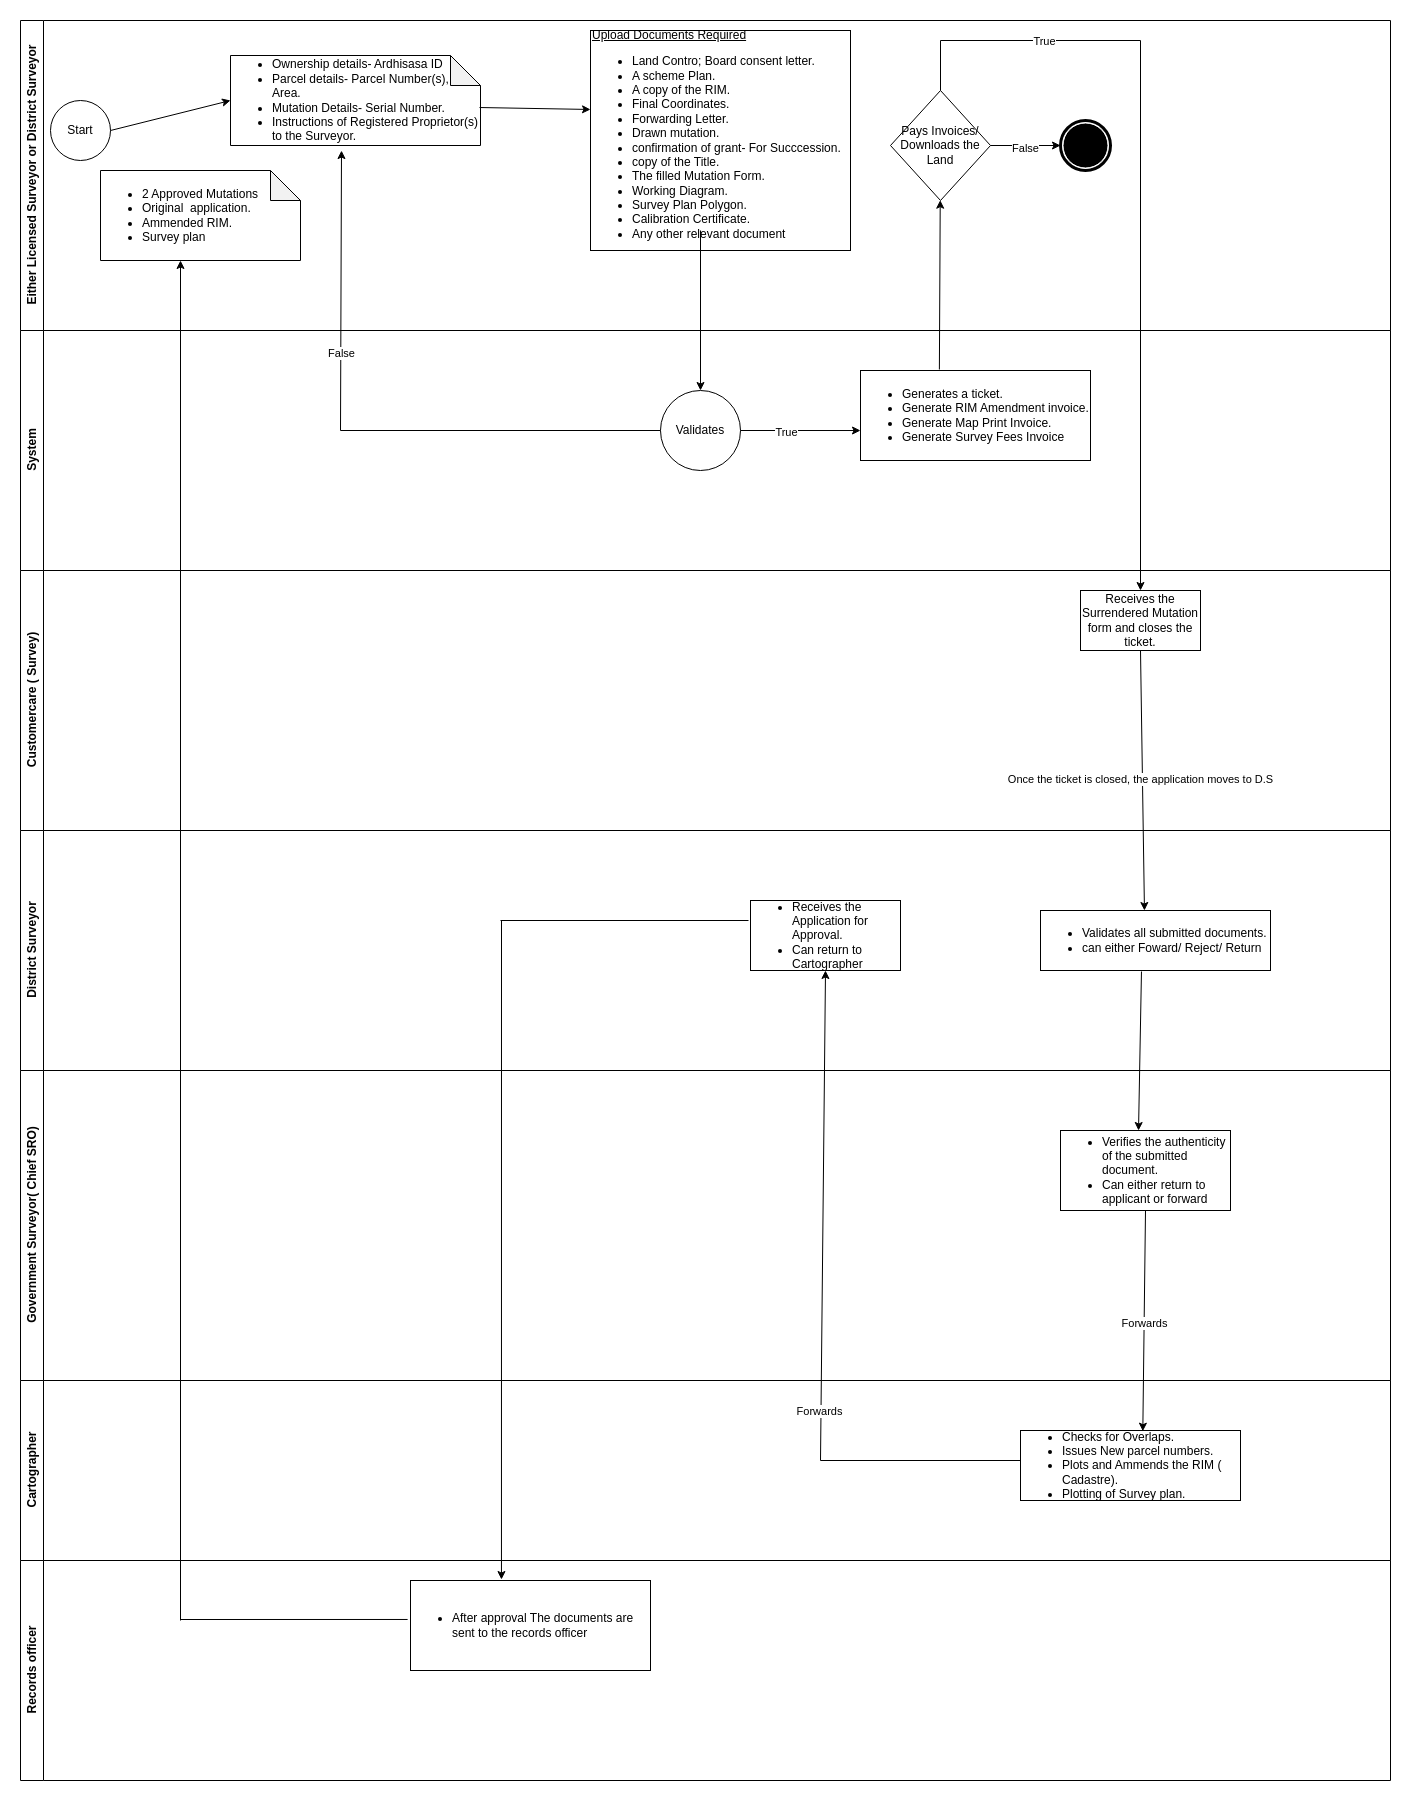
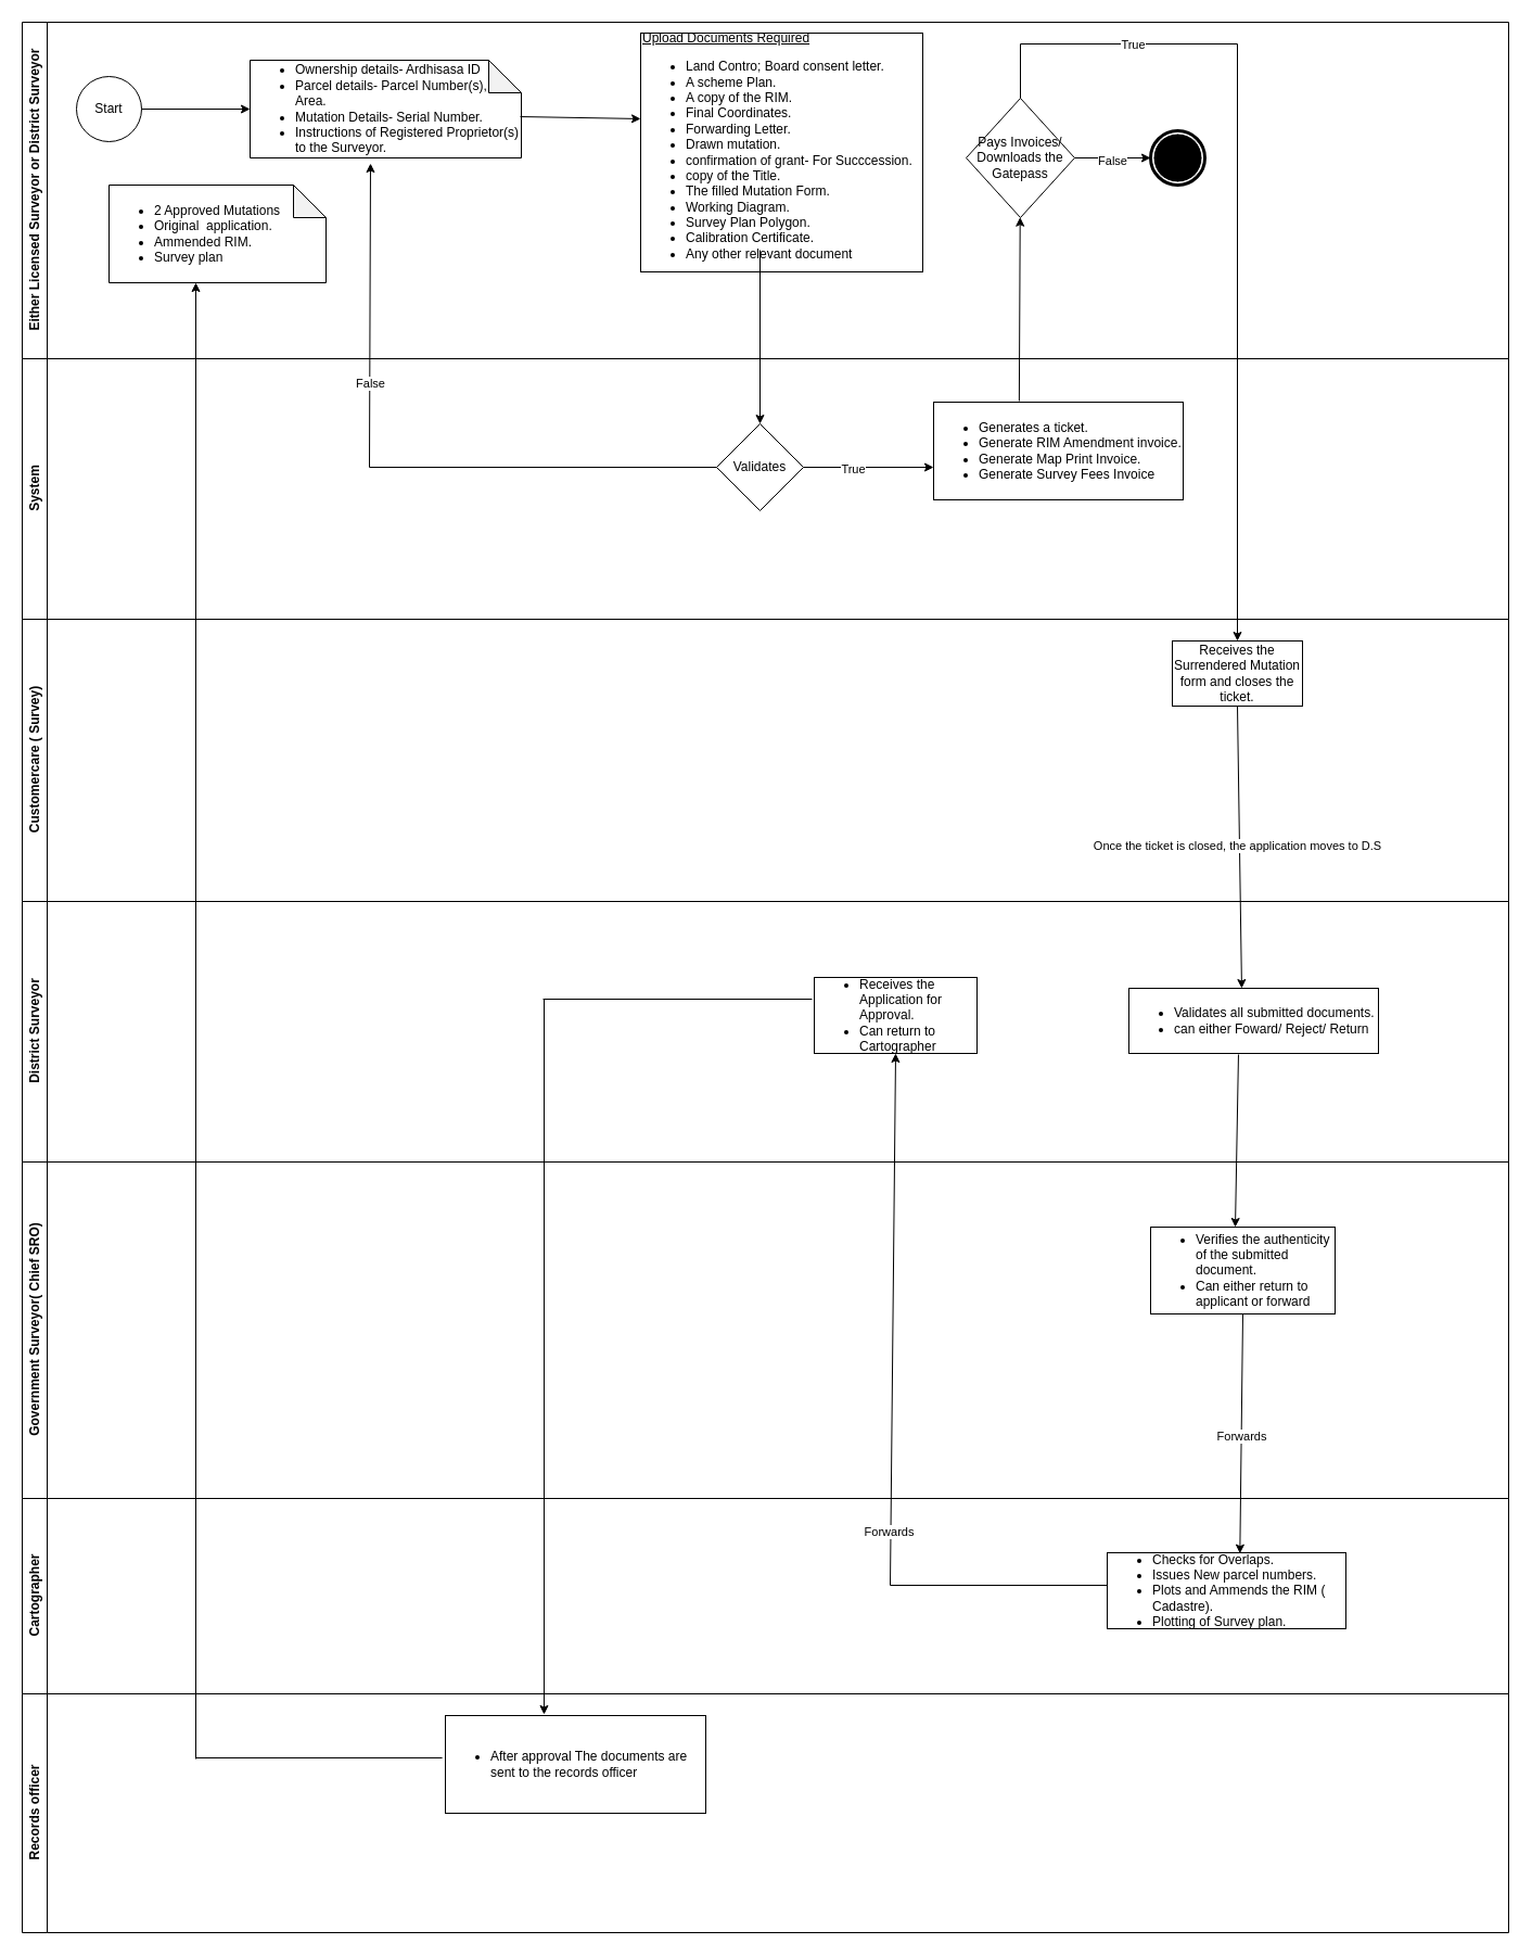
  <mxCell id="0" />
  <mxCell id="1" parent="0" />
  <mxCell id="2" value="Either Licensed Surveyor or District Surveyor" style="swimlane;horizontal=0;whiteSpace=wrap;html=1;" parent="1" vertex="1"><mxGeometry x="20" y="20" width="1370" height="310" as="geometry" /></mxCell>
- <mxCell id="3" value="Start" style="ellipse;whiteSpace=wrap;html=1;aspect=fixed;" parent="2" vertex="1"><mxGeometry x="30" y="80" width="60" height="60" as="geometry" /></mxCell>
+ <mxCell id="3" value="Start" style="ellipse;whiteSpace=wrap;html=1;aspect=fixed;" parent="2" vertex="1"><mxGeometry x="50" y="50" width="60" height="60" as="geometry" /></mxCell>
  <mxCell id="4" value="&lt;ul&gt;&lt;li&gt;Ownership details- Ardhisasa ID&lt;/li&gt;&lt;li&gt;Parcel details- Parcel Number(s), Area.&lt;/li&gt;&lt;li&gt;Mutation Details- Serial Number.&lt;/li&gt;&lt;li&gt;Instructions of Registered Proprietor(s) to the Surveyor.&lt;/li&gt;&lt;/ul&gt;" style="shape=note;whiteSpace=wrap;html=1;backgroundOutline=1;darkOpacity=0.05;align=left;" parent="2" vertex="1"><mxGeometry x="210" y="35" width="250" height="90" as="geometry" /></mxCell>
  <mxCell id="5" value="&lt;div&gt;&lt;u&gt;Upload Documents Required&lt;/u&gt;&lt;/div&gt;&lt;div&gt;&lt;ul&gt;&lt;li&gt;Land Contro; Board consent letter.&lt;/li&gt;&lt;li&gt;A scheme Plan.&lt;/li&gt;&lt;li&gt;A copy of the RIM.&lt;/li&gt;&lt;li&gt;Final Coordinates.&lt;/li&gt;&lt;li&gt;Forwarding Letter.&lt;/li&gt;&lt;li&gt;Drawn mutation.&lt;/li&gt;&lt;li&gt;confirmation of grant- For Succcession.&lt;/li&gt;&lt;li&gt;copy of the Title.&lt;/li&gt;&lt;li&gt;The filled Mutation Form.&lt;/li&gt;&lt;li&gt;Working Diagram.&lt;/li&gt;&lt;li&gt;Survey Plan Polygon.&lt;/li&gt;&lt;li&gt;Calibration Certificate.&lt;/li&gt;&lt;li&gt;Any other relevant document&lt;/li&gt;&lt;/ul&gt;&lt;/div&gt;" style="whiteSpace=wrap;html=1;align=left;" parent="2" vertex="1"><mxGeometry x="570" y="10" width="260" height="220" as="geometry" /></mxCell>
  <mxCell id="6" value="" style="endArrow=classic;html=1;rounded=0;exitX=1;exitY=0.5;exitDx=0;exitDy=0;entryX=0;entryY=0.5;entryDx=0;entryDy=0;entryPerimeter=0;" parent="2" source="3" target="4" edge="1"><mxGeometry width="50" height="50" relative="1" as="geometry"><mxPoint x="640" y="320" as="sourcePoint" /><mxPoint x="690" y="270" as="targetPoint" /></mxGeometry></mxCell>
  <mxCell id="7" value="" style="endArrow=classic;html=1;rounded=0;exitX=0.996;exitY=0.578;exitDx=0;exitDy=0;exitPerimeter=0;entryX=0;entryY=0.359;entryDx=0;entryDy=0;entryPerimeter=0;" parent="2" source="4" target="5" edge="1"><mxGeometry width="50" height="50" relative="1" as="geometry"><mxPoint x="640" y="320" as="sourcePoint" /><mxPoint x="690" y="270" as="targetPoint" /></mxGeometry></mxCell>
- <mxCell id="8" value="Pays Invoices/&lt;br&gt;Downloads the Land" style="rhombus;whiteSpace=wrap;html=1;" parent="2" vertex="1"><mxGeometry x="870" y="70" width="100" height="110" as="geometry" /></mxCell>
+ <mxCell id="8" value="Pays Invoices/&lt;br&gt;Downloads the Gatepass" style="rhombus;whiteSpace=wrap;html=1;" parent="2" vertex="1"><mxGeometry x="870" y="70" width="100" height="110" as="geometry" /></mxCell>
  <mxCell id="9" value="" style="points=[[0.145,0.145,0],[0.5,0,0],[0.855,0.145,0],[1,0.5,0],[0.855,0.855,0],[0.5,1,0],[0.145,0.855,0],[0,0.5,0]];shape=mxgraph.bpmn.event;html=1;verticalLabelPosition=bottom;labelBackgroundColor=#ffffff;verticalAlign=top;align=center;perimeter=ellipsePerimeter;outlineConnect=0;aspect=fixed;outline=end;symbol=terminate;" parent="2" vertex="1"><mxGeometry x="1040" y="100" width="50" height="50" as="geometry" /></mxCell>
  <mxCell id="10" value="" style="endArrow=classic;html=1;rounded=0;exitX=1;exitY=0.5;exitDx=0;exitDy=0;entryX=0;entryY=0.5;entryDx=0;entryDy=0;entryPerimeter=0;" parent="2" source="8" target="9" edge="1"><mxGeometry width="50" height="50" relative="1" as="geometry"><mxPoint x="640" y="320" as="sourcePoint" /><mxPoint x="690" y="270" as="targetPoint" /></mxGeometry></mxCell>
  <mxCell id="11" value="False" style="edgeLabel;html=1;align=center;verticalAlign=middle;resizable=0;points=[];" parent="10" vertex="1" connectable="0"><mxGeometry x="-0.033" y="-2" relative="1" as="geometry"><mxPoint as="offset" /></mxGeometry></mxCell>
  <mxCell id="12" style="edgeStyle=orthogonalEdgeStyle;rounded=0;orthogonalLoop=1;jettySize=auto;html=1;exitX=0.5;exitY=1;exitDx=0;exitDy=0;exitPerimeter=0;" parent="2" source="9" target="9" edge="1"><mxGeometry relative="1" as="geometry" /></mxCell>
  <mxCell id="13" value="&lt;ul&gt;&lt;li&gt;2 Approved Mutations&lt;/li&gt;&lt;li&gt;Original&amp;nbsp; application.&lt;/li&gt;&lt;li&gt;Ammended RIM.&lt;/li&gt;&lt;li&gt;Survey plan&lt;/li&gt;&lt;/ul&gt;" style="shape=note;whiteSpace=wrap;html=1;backgroundOutline=1;darkOpacity=0.05;align=left;" parent="2" vertex="1"><mxGeometry x="80" y="150" width="200" height="90" as="geometry" /></mxCell>
  <mxCell id="14" value="System" style="swimlane;horizontal=0;whiteSpace=wrap;html=1;startSize=23;" parent="1" vertex="1"><mxGeometry x="20" y="330" width="1370" height="240" as="geometry" /></mxCell>
- <mxCell id="15" value="Validates" style="ellipse;whiteSpace=wrap;html=1;" parent="14" vertex="1"><mxGeometry x="640" y="60" width="80" height="80" as="geometry" /></mxCell>
+ <mxCell id="15" value="Validates" style="rhombus;whiteSpace=wrap;html=1;" parent="14" vertex="1"><mxGeometry x="640" y="60" width="80" height="80" as="geometry" /></mxCell>
  <mxCell id="16" value="&lt;ul&gt;&lt;li&gt;Generates a ticket.&lt;/li&gt;&lt;li&gt;Generate RIM Amendment invoice.&lt;/li&gt;&lt;li&gt;Generate Map Print Invoice.&lt;/li&gt;&lt;li&gt;Generate Survey Fees Invoice&lt;/li&gt;&lt;/ul&gt;" style="rounded=0;whiteSpace=wrap;html=1;align=left;" parent="14" vertex="1"><mxGeometry x="840" y="40" width="230" height="90" as="geometry" /></mxCell>
  <mxCell id="17" value="" style="endArrow=classic;html=1;rounded=0;exitX=1;exitY=0.5;exitDx=0;exitDy=0;entryX=0;entryY=0.667;entryDx=0;entryDy=0;entryPerimeter=0;" parent="14" source="15" target="16" edge="1"><mxGeometry width="50" height="50" relative="1" as="geometry"><mxPoint x="640" y="-10" as="sourcePoint" /><mxPoint x="690" y="-60" as="targetPoint" /></mxGeometry></mxCell>
  <mxCell id="18" value="True" style="edgeLabel;html=1;align=center;verticalAlign=middle;resizable=0;points=[];" parent="17" vertex="1" connectable="0"><mxGeometry x="-0.233" y="-1" relative="1" as="geometry"><mxPoint as="offset" /></mxGeometry></mxCell>
  <mxCell id="19" value="" style="endArrow=classic;html=1;rounded=0;entryX=0.5;entryY=0;entryDx=0;entryDy=0;" parent="1" target="15" edge="1"><mxGeometry width="50" height="50" relative="1" as="geometry"><mxPoint x="700" y="230" as="sourcePoint" /><mxPoint x="710" y="270" as="targetPoint" /></mxGeometry></mxCell>
  <mxCell id="20" value="" style="endArrow=none;html=1;rounded=0;exitX=0;exitY=0.5;exitDx=0;exitDy=0;" parent="1" source="15" edge="1"><mxGeometry width="50" height="50" relative="1" as="geometry"><mxPoint x="660" y="320" as="sourcePoint" /><mxPoint x="340" y="430" as="targetPoint" /></mxGeometry></mxCell>
  <mxCell id="21" value="" style="endArrow=classic;html=1;rounded=0;entryX=0.444;entryY=1.056;entryDx=0;entryDy=0;entryPerimeter=0;" parent="1" target="4" edge="1"><mxGeometry width="50" height="50" relative="1" as="geometry"><mxPoint x="340" y="430" as="sourcePoint" /><mxPoint x="710" y="270" as="targetPoint" /></mxGeometry></mxCell>
  <mxCell id="22" value="False" style="edgeLabel;html=1;align=center;verticalAlign=middle;resizable=0;points=[];" parent="21" vertex="1" connectable="0"><mxGeometry x="-0.44" relative="1" as="geometry"><mxPoint as="offset" /></mxGeometry></mxCell>
  <mxCell id="23" value="" style="endArrow=classic;html=1;rounded=0;exitX=0.343;exitY=-0.011;exitDx=0;exitDy=0;exitPerimeter=0;" parent="1" source="16" target="8" edge="1"><mxGeometry width="50" height="50" relative="1" as="geometry"><mxPoint x="660" y="320" as="sourcePoint" /><mxPoint x="710" y="270" as="targetPoint" /></mxGeometry></mxCell>
  <mxCell id="24" value="" style="endArrow=none;html=1;rounded=0;exitX=0.5;exitY=0;exitDx=0;exitDy=0;" parent="1" source="8" edge="1"><mxGeometry width="50" height="50" relative="1" as="geometry"><mxPoint x="660" y="320" as="sourcePoint" /><mxPoint x="940" y="40" as="targetPoint" /></mxGeometry></mxCell>
  <mxCell id="25" value="" style="endArrow=none;html=1;rounded=0;" parent="1" edge="1"><mxGeometry width="50" height="50" relative="1" as="geometry"><mxPoint x="940" y="40" as="sourcePoint" /><mxPoint x="1140" y="40" as="targetPoint" /></mxGeometry></mxCell>
  <mxCell id="26" value="True" style="edgeLabel;html=1;align=center;verticalAlign=middle;resizable=0;points=[];" parent="25" vertex="1" connectable="0"><mxGeometry x="0.03" relative="1" as="geometry"><mxPoint as="offset" /></mxGeometry></mxCell>
  <mxCell id="27" value="" style="endArrow=classic;html=1;rounded=0;" parent="1" target="35" edge="1"><mxGeometry width="50" height="50" relative="1" as="geometry"><mxPoint x="1140" y="40" as="sourcePoint" /><mxPoint x="1140" y="620" as="targetPoint" /></mxGeometry></mxCell>
  <mxCell id="28" value="District Surveyor" style="swimlane;horizontal=0;whiteSpace=wrap;html=1;" parent="1" vertex="1"><mxGeometry x="20" y="830" width="1370" height="240" as="geometry" /></mxCell>
  <mxCell id="29" value="&lt;ul&gt;&lt;li&gt;Validates all submitted documents.&lt;/li&gt;&lt;li&gt;can either Foward/ Reject/ Return&lt;/li&gt;&lt;/ul&gt;" style="rounded=0;whiteSpace=wrap;html=1;align=left;" parent="28" vertex="1"><mxGeometry x="1020" y="80" width="230" height="60" as="geometry" /></mxCell>
  <mxCell id="30" value="&lt;ul&gt;&lt;li&gt;Receives the Application for Approval.&lt;/li&gt;&lt;li&gt;Can return to Cartographer&lt;/li&gt;&lt;/ul&gt;" style="rounded=0;whiteSpace=wrap;html=1;align=left;" parent="28" vertex="1"><mxGeometry x="730" y="70" width="150" height="70" as="geometry" /></mxCell>
  <mxCell id="31" value="Government Surveyor( Chief SRO)" style="swimlane;horizontal=0;whiteSpace=wrap;html=1;" parent="1" vertex="1"><mxGeometry x="20" y="1070" width="1370" height="310" as="geometry" /></mxCell>
  <mxCell id="32" value="&lt;ul&gt;&lt;li&gt;Verifies the authenticity of the submitted document.&lt;/li&gt;&lt;li&gt;Can either return to applicant or forward&lt;/li&gt;&lt;/ul&gt;" style="rounded=0;whiteSpace=wrap;html=1;align=left;" parent="31" vertex="1"><mxGeometry x="1040" y="60" width="170" height="80" as="geometry" /></mxCell>
  <mxCell id="33" value="" style="endArrow=classic;html=1;rounded=0;exitX=0.439;exitY=1.017;exitDx=0;exitDy=0;exitPerimeter=0;entryX=0.459;entryY=0;entryDx=0;entryDy=0;entryPerimeter=0;" parent="1" source="29" target="32" edge="1"><mxGeometry width="50" height="50" relative="1" as="geometry"><mxPoint x="650" y="920" as="sourcePoint" /><mxPoint x="700" y="870" as="targetPoint" /></mxGeometry></mxCell>
  <mxCell id="34" value="Customercare ( Survey)" style="swimlane;horizontal=0;whiteSpace=wrap;html=1;" parent="1" vertex="1"><mxGeometry x="20" y="570" width="1370" height="260" as="geometry" /></mxCell>
  <mxCell id="35" value="Receives the Surrendered Mutation form and closes the ticket." style="rounded=0;whiteSpace=wrap;html=1;" parent="1" vertex="1"><mxGeometry x="1080" y="590" width="120" height="60" as="geometry" /></mxCell>
  <mxCell id="36" value="" style="endArrow=classic;html=1;rounded=0;exitX=0.5;exitY=1;exitDx=0;exitDy=0;entryX=0.452;entryY=0;entryDx=0;entryDy=0;entryPerimeter=0;" parent="1" source="35" target="29" edge="1"><mxGeometry width="50" height="50" relative="1" as="geometry"><mxPoint x="670" y="800" as="sourcePoint" /><mxPoint x="770" y="760" as="targetPoint" /></mxGeometry></mxCell>
  <mxCell id="37" value="Once the ticket is closed, the application moves to D.S" style="edgeLabel;html=1;align=center;verticalAlign=middle;resizable=0;points=[];" parent="36" vertex="1" connectable="0"><mxGeometry x="-0.016" y="-2" relative="1" as="geometry"><mxPoint as="offset" /></mxGeometry></mxCell>
  <mxCell id="38" value="Cartographer" style="swimlane;horizontal=0;whiteSpace=wrap;html=1;" parent="1" vertex="1"><mxGeometry x="20" y="1380" width="1370" height="180" as="geometry" /></mxCell>
  <mxCell id="39" value="&lt;ul&gt;&lt;li&gt;Checks for Overlaps.&lt;/li&gt;&lt;li&gt;Issues New parcel numbers.&lt;/li&gt;&lt;li&gt;Plots and Ammends the RIM ( Cadastre).&lt;/li&gt;&lt;li&gt;Plotting of Survey plan.&lt;/li&gt;&lt;/ul&gt;" style="rounded=0;whiteSpace=wrap;html=1;align=left;" parent="38" vertex="1"><mxGeometry x="1000" y="50" width="220" height="70" as="geometry" /></mxCell>
  <mxCell id="40" value="" style="endArrow=none;html=1;rounded=0;" parent="1" edge="1"><mxGeometry width="50" height="50" relative="1" as="geometry"><mxPoint x="1020" y="1460" as="sourcePoint" /><mxPoint x="820" y="1460" as="targetPoint" /></mxGeometry></mxCell>
  <mxCell id="41" value="" style="endArrow=classic;html=1;rounded=0;entryX=0.5;entryY=1;entryDx=0;entryDy=0;" parent="1" target="30" edge="1"><mxGeometry width="50" height="50" relative="1" as="geometry"><mxPoint x="820" y="1460" as="sourcePoint" /><mxPoint x="580" y="1230" as="targetPoint" /></mxGeometry></mxCell>
  <mxCell id="42" value="Forwards" style="edgeLabel;html=1;align=center;verticalAlign=middle;resizable=0;points=[];" parent="41" vertex="1" connectable="0"><mxGeometry x="-0.8" y="2" relative="1" as="geometry"><mxPoint as="offset" /></mxGeometry></mxCell>
  <mxCell id="43" value="Records officer" style="swimlane;horizontal=0;whiteSpace=wrap;html=1;" parent="1" vertex="1"><mxGeometry x="20" y="1560" width="1370" height="220" as="geometry" /></mxCell>
  <mxCell id="44" value="&lt;ul&gt;&lt;li&gt;After approval The documents are sent to the records officer&lt;/li&gt;&lt;/ul&gt;" style="rounded=0;whiteSpace=wrap;html=1;align=left;" parent="43" vertex="1"><mxGeometry x="390" y="20" width="240" height="90" as="geometry" /></mxCell>
  <mxCell id="45" value="" style="endArrow=none;html=1;rounded=0;" parent="1" edge="1"><mxGeometry width="50" height="50" relative="1" as="geometry"><mxPoint x="500" y="920" as="sourcePoint" /><mxPoint x="748" y="920" as="targetPoint" /></mxGeometry></mxCell>
  <mxCell id="46" value="" style="endArrow=classic;html=1;rounded=0;entryX=0.379;entryY=-0.011;entryDx=0;entryDy=0;entryPerimeter=0;" parent="1" target="44" edge="1"><mxGeometry width="50" height="50" relative="1" as="geometry"><mxPoint x="501" y="920" as="sourcePoint" /><mxPoint x="550" y="1140" as="targetPoint" /></mxGeometry></mxCell>
  <mxCell id="47" value="" style="endArrow=none;html=1;rounded=0;exitX=-0.012;exitY=0.433;exitDx=0;exitDy=0;exitPerimeter=0;" parent="1" source="44" edge="1"><mxGeometry width="50" height="50" relative="1" as="geometry"><mxPoint x="500" y="1430" as="sourcePoint" /><mxPoint x="180" y="1619" as="targetPoint" /></mxGeometry></mxCell>
  <mxCell id="48" value="" style="endArrow=classic;html=1;rounded=0;" parent="1" edge="1"><mxGeometry width="50" height="50" relative="1" as="geometry"><mxPoint x="180" y="1620" as="sourcePoint" /><mxPoint x="180" y="260" as="targetPoint" /></mxGeometry></mxCell>
  <mxCell id="49" value="" style="endArrow=classic;html=1;rounded=0;exitX=0.5;exitY=1;exitDx=0;exitDy=0;entryX=0.556;entryY=0.01;entryDx=0;entryDy=0;entryPerimeter=0;" parent="1" source="32" target="39" edge="1"><mxGeometry width="50" height="50" relative="1" as="geometry"><mxPoint x="590" y="1270" as="sourcePoint" /><mxPoint x="640" y="1220" as="targetPoint" /></mxGeometry></mxCell>
  <mxCell id="50" value="Forwards" style="edgeLabel;html=1;align=center;verticalAlign=middle;resizable=0;points=[];" parent="49" vertex="1" connectable="0"><mxGeometry x="0.033" relative="1" as="geometry"><mxPoint y="-1" as="offset" /></mxGeometry></mxCell>
